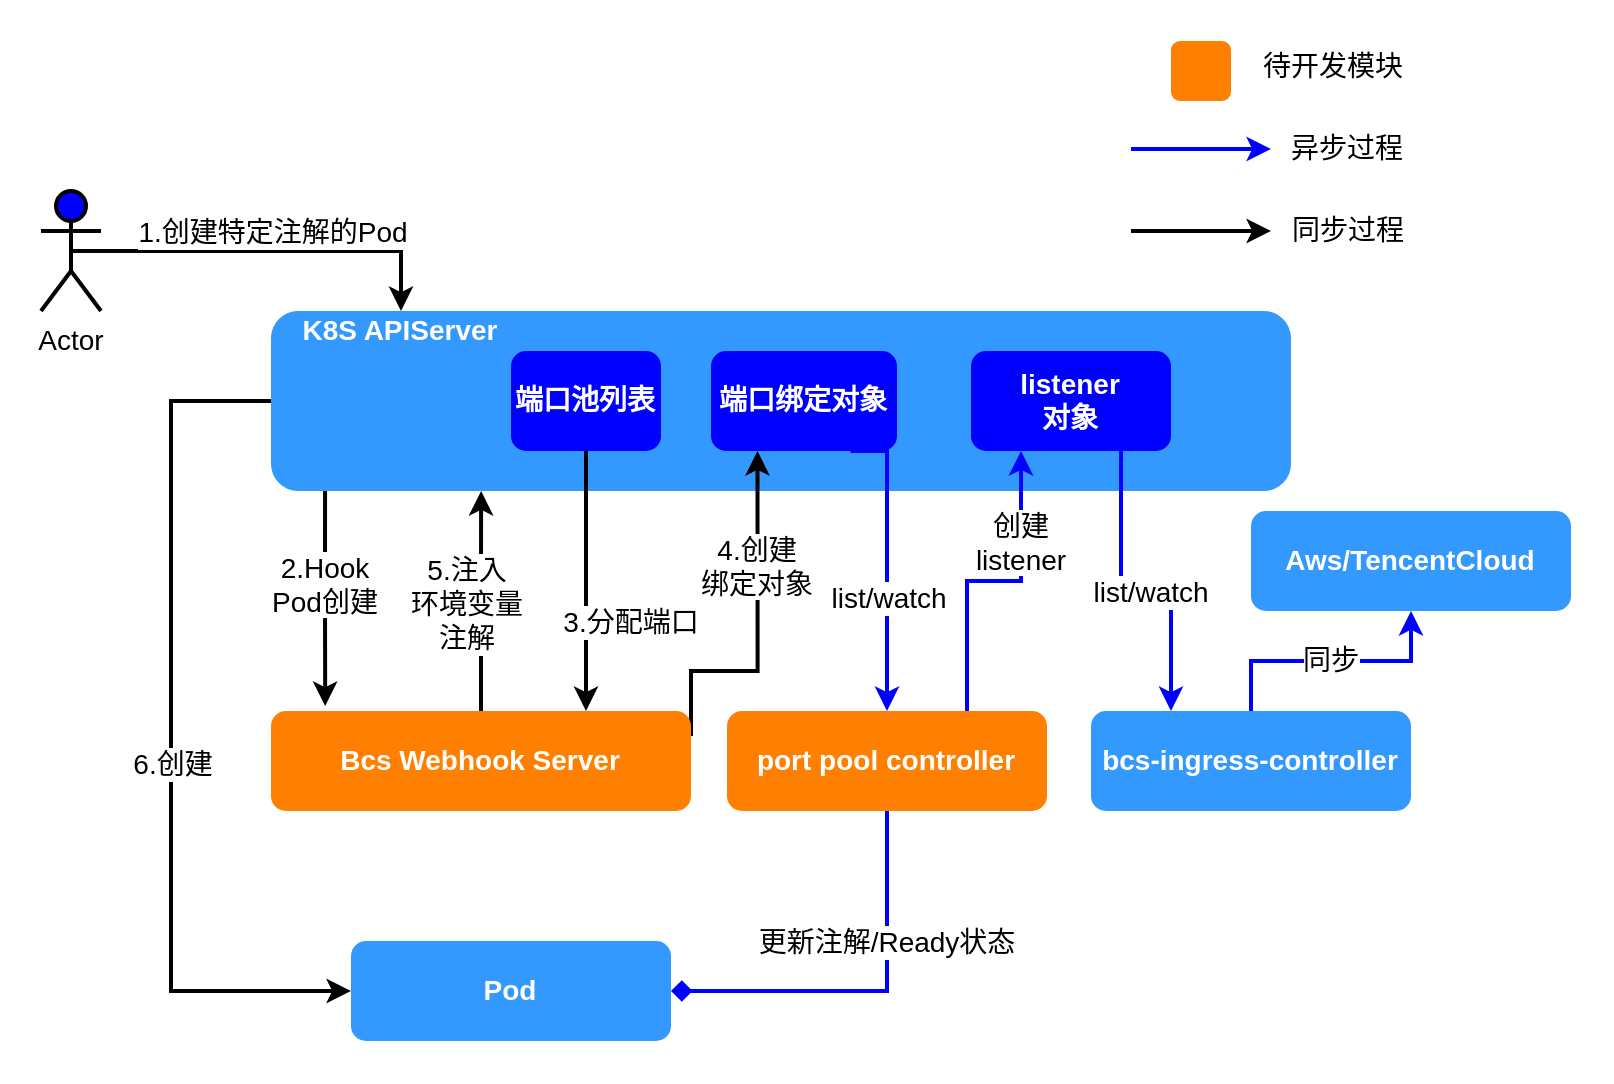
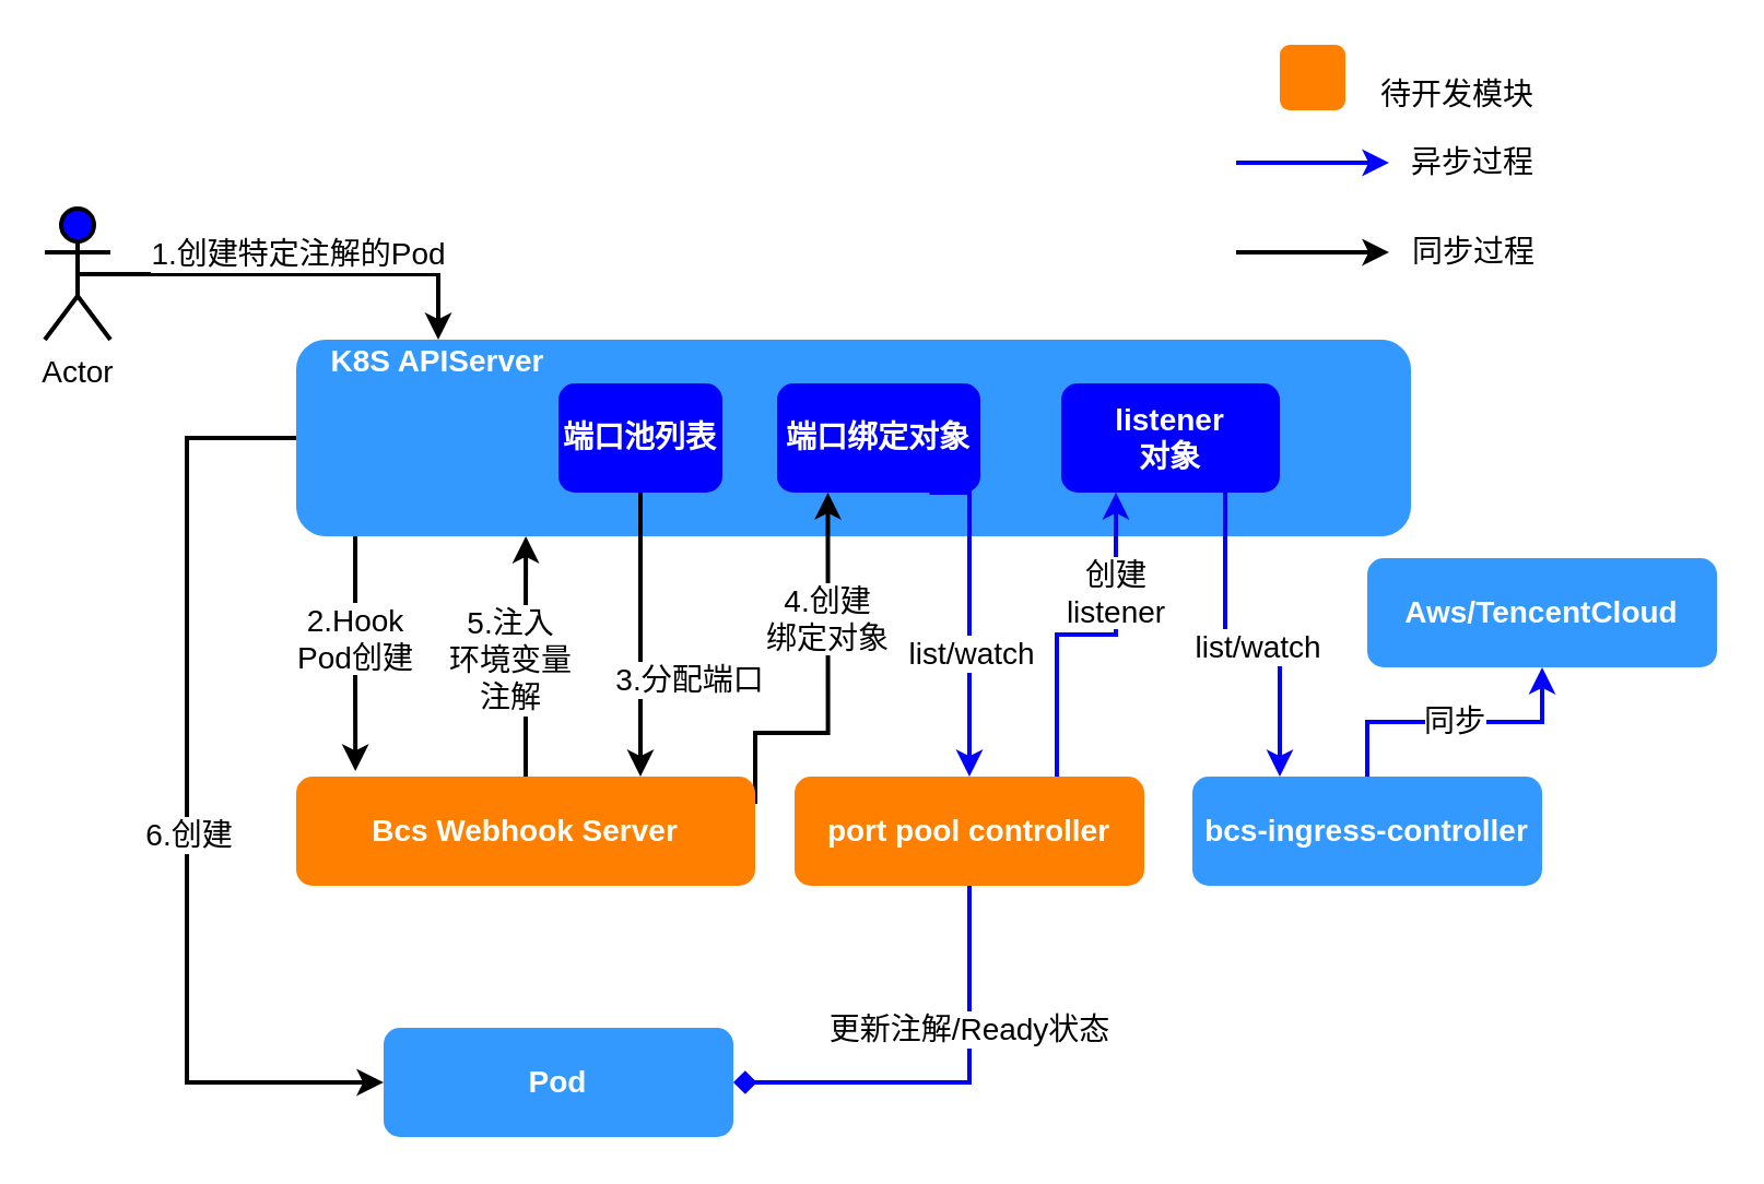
  <mxCell id="0" />
  <mxCell id="1" parent="0" />
  <mxCell id="2" style="edgeStyle=orthogonalEdgeStyle;rounded=0;orthogonalLoop=1;jettySize=auto;html=1;exitX=0;exitY=0.5;exitDx=0;exitDy=0;entryX=0;entryY=0.5;entryDx=0;entryDy=0;strokeColor=#000000;strokeWidth=2;fontSize=14;fontColor=#000000;" edge="1" parent="1" source="4" target="31"><mxGeometry relative="1" as="geometry"><Array as="points"><mxPoint x="85" y="200" /><mxPoint x="85" y="495" /></Array></mxGeometry></mxCell>
  <mxCell id="3" value="6.创建" style="text;html=1;resizable=0;points=[];align=center;verticalAlign=middle;labelBackgroundColor=#ffffff;fontSize=14;fontColor=#000000;" vertex="1" connectable="0" parent="2"><mxGeometry x="0.024" y="-3" relative="1" as="geometry"><mxPoint x="3" y="8" as="offset" /></mxGeometry></mxCell>
  <mxCell id="4" value="" style="rounded=1;whiteSpace=wrap;html=1;fillColor=#3399FF;strokeColor=none;gradientColor=none;fontSize=14;fontStyle=1;fontColor=#FFFFFF;" vertex="1" parent="1"><mxGeometry x="135" y="155" width="510" height="90" as="geometry" /></mxCell>
  <mxCell id="5" style="edgeStyle=orthogonalEdgeStyle;rounded=0;orthogonalLoop=1;jettySize=auto;html=1;exitX=0.5;exitY=1;exitDx=0;exitDy=0;entryX=0.75;entryY=0;entryDx=0;entryDy=0;strokeColor=#000000;strokeWidth=2;fontSize=14;fontColor=#000000;" edge="1" parent="1" source="7" target="12"><mxGeometry relative="1" as="geometry" /></mxCell>
  <mxCell id="6" value="3.分配端口" style="text;html=1;resizable=0;points=[];align=center;verticalAlign=middle;labelBackgroundColor=#ffffff;fontSize=14;fontColor=#000000;" vertex="1" connectable="0" parent="5"><mxGeometry x="0.233" y="-1" relative="1" as="geometry"><mxPoint x="23" y="5" as="offset" /></mxGeometry></mxCell>
  <mxCell id="7" value="端口池列表" style="rounded=1;whiteSpace=wrap;html=1;fillColor=#0000FF;fontStyle=1;fontSize=14;strokeColor=none;fontColor=#FFFFFF;" vertex="1" parent="1"><mxGeometry x="255" y="175" width="75" height="50" as="geometry" /></mxCell>
  <mxCell id="8" style="edgeStyle=orthogonalEdgeStyle;rounded=0;orthogonalLoop=1;jettySize=auto;html=1;exitX=0.5;exitY=0;exitDx=0;exitDy=0;strokeWidth=2;fontSize=14;fontColor=#000000;entryX=0.206;entryY=1;entryDx=0;entryDy=0;entryPerimeter=0;" edge="1" parent="1" source="12" target="4"><mxGeometry relative="1" as="geometry"><mxPoint x="299" y="245" as="targetPoint" /><Array as="points" /></mxGeometry></mxCell>
  <mxCell id="9" value="5.注入&lt;br&gt;环境变量&lt;br&gt;注解" style="text;html=1;resizable=0;points=[];align=center;verticalAlign=middle;labelBackgroundColor=#ffffff;fontSize=14;fontColor=#000000;" vertex="1" connectable="0" parent="8"><mxGeometry x="-0.033" y="1" relative="1" as="geometry"><mxPoint x="-6.5" y="-1" as="offset" /></mxGeometry></mxCell>
  <mxCell id="10" style="edgeStyle=orthogonalEdgeStyle;rounded=0;orthogonalLoop=1;jettySize=auto;html=1;exitX=1;exitY=0.25;exitDx=0;exitDy=0;entryX=0.25;entryY=1;entryDx=0;entryDy=0;strokeWidth=2;fontSize=14;fontColor=#FFFFFF;" edge="1" parent="1" source="12" target="20"><mxGeometry relative="1" as="geometry"><Array as="points"><mxPoint x="345" y="335" /><mxPoint x="378" y="335" /></Array></mxGeometry></mxCell>
  <mxCell id="11" value="4.创建&lt;br&gt;绑定对象" style="text;html=1;resizable=0;points=[];align=center;verticalAlign=middle;labelBackgroundColor=#ffffff;fontSize=14;fontColor=#000000;" vertex="1" connectable="0" parent="10"><mxGeometry x="0.346" y="1" relative="1" as="geometry"><mxPoint as="offset" /></mxGeometry></mxCell>
  <mxCell id="12" value="Bcs Webhook Server" style="rounded=1;whiteSpace=wrap;html=1;fillColor=#FF8000;fontSize=14;fontStyle=1;fontColor=#FFFFFF;strokeColor=none;" vertex="1" parent="1"><mxGeometry x="135" y="355" width="210" height="50" as="geometry" /></mxCell>
  <mxCell id="13" style="edgeStyle=orthogonalEdgeStyle;rounded=0;orthogonalLoop=1;jettySize=auto;html=1;exitX=0.053;exitY=1;exitDx=0;exitDy=0;fontSize=14;fontColor=#FFFFFF;strokeWidth=2;exitPerimeter=0;entryX=0.129;entryY=-0.05;entryDx=0;entryDy=0;entryPerimeter=0;" edge="1" parent="1" source="4" target="12"><mxGeometry relative="1" as="geometry"><mxPoint x="161" y="305" as="targetPoint" /></mxGeometry></mxCell>
  <mxCell id="14" value="2.Hook&lt;br&gt;Pod创建" style="text;html=1;resizable=0;points=[];align=center;verticalAlign=middle;labelBackgroundColor=#ffffff;fontSize=14;fontColor=#000000;" vertex="1" connectable="0" parent="13"><mxGeometry x="-0.135" y="-1" relative="1" as="geometry"><mxPoint as="offset" /></mxGeometry></mxCell>
  <mxCell id="15" value="" style="edgeStyle=orthogonalEdgeStyle;rounded=0;orthogonalLoop=1;jettySize=auto;html=1;strokeWidth=2;fontSize=14;fontColor=#000000;exitX=0.5;exitY=0.5;exitDx=0;exitDy=0;exitPerimeter=0;entryX=0.5;entryY=0;entryDx=0;entryDy=0;" edge="1" parent="1" source="17" target="29"><mxGeometry relative="1" as="geometry"><mxPoint x="175" y="125" as="sourcePoint" /><mxPoint x="195" y="125" as="targetPoint" /></mxGeometry></mxCell>
  <mxCell id="16" value="1.创建特定注解的Pod" style="text;html=1;resizable=0;points=[];align=center;verticalAlign=middle;labelBackgroundColor=#ffffff;fontSize=14;fontColor=#000000;" vertex="1" connectable="0" parent="15"><mxGeometry x="-0.191" y="2" relative="1" as="geometry"><mxPoint x="21" y="-8" as="offset" /></mxGeometry></mxCell>
  <mxCell id="17" value="Actor" style="shape=umlActor;verticalLabelPosition=bottom;labelBackgroundColor=#ffffff;verticalAlign=top;html=1;outlineConnect=0;fillColor=#0000FF;gradientColor=none;fontSize=14;fontColor=#000000;strokeWidth=2;" vertex="1" parent="1"><mxGeometry x="20" y="95" width="30" height="60" as="geometry" /></mxCell>
  <mxCell id="18" style="edgeStyle=orthogonalEdgeStyle;rounded=0;orthogonalLoop=1;jettySize=auto;html=1;exitX=0.75;exitY=1;exitDx=0;exitDy=0;strokeWidth=2;fontSize=14;fontColor=#000000;strokeColor=#0000FF;" edge="1" parent="1" source="20" target="24"><mxGeometry relative="1" as="geometry"><Array as="points"><mxPoint x="443" y="225" /></Array></mxGeometry></mxCell>
  <mxCell id="19" value="list/watch" style="text;html=1;resizable=0;points=[];align=center;verticalAlign=middle;labelBackgroundColor=#ffffff;fontSize=14;fontColor=#000000;" vertex="1" connectable="0" parent="18"><mxGeometry x="0.246" relative="1" as="geometry"><mxPoint as="offset" /></mxGeometry></mxCell>
  <mxCell id="20" value="端口绑定对象" style="rounded=1;whiteSpace=wrap;html=1;fillColor=#0000FF;fontStyle=1;fontSize=14;strokeColor=none;fontColor=#FFFFFF;" vertex="1" parent="1"><mxGeometry x="355" y="175" width="93" height="50" as="geometry" /></mxCell>
  <mxCell id="21" value="创建&lt;br&gt;listener" style="edgeStyle=orthogonalEdgeStyle;rounded=0;orthogonalLoop=1;jettySize=auto;html=1;exitX=0.75;exitY=0;exitDx=0;exitDy=0;entryX=0.25;entryY=1;entryDx=0;entryDy=0;strokeColor=#0000FF;strokeWidth=2;fontSize=14;fontColor=#000000;" edge="1" parent="1" source="24" target="26"><mxGeometry x="0.412" relative="1" as="geometry"><mxPoint as="offset" /></mxGeometry></mxCell>
  <mxCell id="22" style="edgeStyle=orthogonalEdgeStyle;rounded=0;orthogonalLoop=1;jettySize=auto;html=1;exitX=0.5;exitY=1;exitDx=0;exitDy=0;entryX=1;entryY=0.5;entryDx=0;entryDy=0;strokeColor=#0000FF;strokeWidth=2;fontSize=14;fontColor=#000000;endArrow=diamond;" edge="1" parent="1" source="24" target="31"><mxGeometry relative="1" as="geometry" /></mxCell>
  <mxCell id="23" value="更新注解/Ready状态" style="text;html=1;resizable=0;points=[];align=center;verticalAlign=middle;labelBackgroundColor=#ffffff;fontSize=14;fontColor=#000000;" vertex="1" connectable="0" parent="22"><mxGeometry x="-0.343" y="-1" relative="1" as="geometry"><mxPoint as="offset" /></mxGeometry></mxCell>
  <mxCell id="24" value="port pool controller" style="rounded=1;whiteSpace=wrap;html=1;fillColor=#FF8000;gradientColor=none;fontSize=14;fontColor=#FFFFFF;fontStyle=1;strokeColor=none;" vertex="1" parent="1"><mxGeometry x="363" y="355" width="160" height="50" as="geometry" /></mxCell>
  <mxCell id="25" value="list/watch" style="edgeStyle=orthogonalEdgeStyle;rounded=0;orthogonalLoop=1;jettySize=auto;html=1;exitX=0.75;exitY=1;exitDx=0;exitDy=0;entryX=0.25;entryY=0;entryDx=0;entryDy=0;strokeColor=#0000FF;strokeWidth=2;fontSize=14;fontColor=#000000;" edge="1" parent="1" source="26" target="28"><mxGeometry x="0.236" y="-10" relative="1" as="geometry"><mxPoint as="offset" /></mxGeometry></mxCell>
  <mxCell id="26" value="listener&lt;br&gt;对象" style="rounded=1;whiteSpace=wrap;html=1;fillColor=#0000FF;fontStyle=1;fontSize=14;strokeColor=none;fontColor=#FFFFFF;" vertex="1" parent="1"><mxGeometry x="485" y="175" width="100" height="50" as="geometry" /></mxCell>
  <mxCell id="27" value="同步" style="edgeStyle=orthogonalEdgeStyle;rounded=0;orthogonalLoop=1;jettySize=auto;html=1;exitX=0.5;exitY=0;exitDx=0;exitDy=0;entryX=0.5;entryY=1;entryDx=0;entryDy=0;strokeColor=#0000FF;strokeWidth=2;fontSize=14;fontColor=#000000;" edge="1" parent="1" source="28" target="30"><mxGeometry relative="1" as="geometry" /></mxCell>
  <mxCell id="28" value="bcs-ingress-controller" style="rounded=1;whiteSpace=wrap;html=1;fillColor=#3399FF;gradientColor=none;fontSize=14;fontColor=#FFFFFF;fontStyle=1;strokeColor=none;" vertex="1" parent="1"><mxGeometry x="545" y="355" width="160" height="50" as="geometry" /></mxCell>
  <mxCell id="29" value="K8S APIServer" style="text;html=1;strokeColor=none;fillColor=none;align=center;verticalAlign=middle;whiteSpace=wrap;rounded=0;fontSize=14;fontColor=#FFFFFF;fontStyle=1" vertex="1" parent="1"><mxGeometry x="145" y="155" width="110" height="20" as="geometry" /></mxCell>
  <mxCell id="30" value="Aws/TencentCloud" style="rounded=1;whiteSpace=wrap;html=1;fillColor=#3399ff;fontStyle=1;fontSize=14;strokeColor=none;fontColor=#FFFFFF;" vertex="1" parent="1"><mxGeometry x="625" y="255" width="160" height="50" as="geometry" /></mxCell>
  <mxCell id="31" value="Pod" style="rounded=1;whiteSpace=wrap;html=1;fillColor=#3399FF;gradientColor=none;fontSize=14;fontColor=#FFFFFF;fontStyle=1;strokeColor=none;" vertex="1" parent="1"><mxGeometry x="175" y="470" width="160" height="50" as="geometry" /></mxCell>
  <mxCell id="32" value="" style="endArrow=classic;html=1;strokeColor=#0000FF;strokeWidth=2;fontSize=14;fontColor=#000000;rounded=0;" edge="1" parent="1"><mxGeometry width="50" height="50" relative="1" as="geometry"><mxPoint x="565" y="74" as="sourcePoint" /><mxPoint x="635" y="74" as="targetPoint" /></mxGeometry></mxCell>
  <mxCell id="33" value="异步过程" style="text;html=1;strokeColor=none;fillColor=none;align=center;verticalAlign=middle;whiteSpace=wrap;rounded=0;fontSize=14;fontColor=#000000;" vertex="1" parent="1"><mxGeometry x="635" y="64" width="77" height="20" as="geometry" /></mxCell>
  <mxCell id="34" value="同步过程" style="text;html=1;strokeColor=none;fillColor=none;align=center;verticalAlign=middle;whiteSpace=wrap;rounded=0;fontSize=14;fontColor=#000000;" vertex="1" parent="1"><mxGeometry x="643.5" y="105" width="60" height="20" as="geometry" /></mxCell>
  <mxCell id="35" value="" style="endArrow=classic;html=1;strokeColor=#000000;strokeWidth=2;fontSize=14;fontColor=#000000;" edge="1" parent="1"><mxGeometry width="50" height="50" relative="1" as="geometry"><mxPoint x="565" y="115" as="sourcePoint" /><mxPoint x="635" y="115" as="targetPoint" /></mxGeometry></mxCell>
  <mxCell id="36" value="" style="rounded=1;whiteSpace=wrap;html=1;fillColor=#FF8000;gradientColor=none;fontSize=14;fontColor=#FFFFFF;fontStyle=1;strokeColor=none;" vertex="1" parent="1"><mxGeometry x="585" y="20" width="30" height="30" as="geometry" /></mxCell>
- <mxCell id="37" value="待开发模块" style="text;html=1;strokeColor=none;fillColor=none;align=center;verticalAlign=middle;whiteSpace=wrap;rounded=0;fontSize=14;fontColor=#000000;" vertex="1" parent="1"><mxGeometry x="628" y="23" width="77" height="20" as="geometry" /></mxCell>
+ <mxCell id="37" value="待开发模块" style="text;html=1;strokeColor=none;fillColor=none;align=center;verticalAlign=middle;whiteSpace=wrap;rounded=0;fontSize=14;fontColor=#000000;" vertex="1" parent="1"><mxGeometry x="628" y="33" width="77" height="20" as="geometry" /></mxCell>
